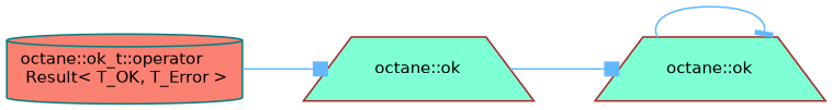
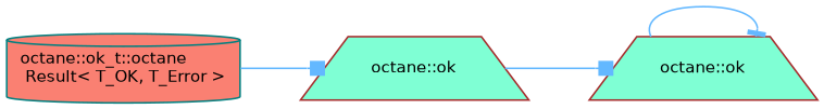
  digraph {
    rankdir=LR
    node [color=brown fillcolor=aquamarine fontname=Helvetica fontsize=10 shape=trapezium style=filled]
    edge [color=steelblue1 fontname=Helvetica fontsize=10 labelfontname=Helvetica labelfontsize=10 style=solid arrowhead=box]
-   n1 [color=teal fillcolor=salmon fontcolor=black height=0.2 label="octane::ok_t::operator\l Result\< T_OK, T_Error \>" shape=cylinder width=0.4]
+   n1 [color=teal fillcolor=salmon fontcolor=black height=0.2 label="octane::ok_t::octane\l Result\< T_OK, T_Error \>" shape=cylinder width=0.4]
    n2 [height=0.2 label="octane::ok" width=0.4]
    n3 [height=0.2 label="octane::ok" width=0.4]
    n1 -> n2
    n2 -> n3
    n3 -> n3 [arrowhead=tee]
  }
